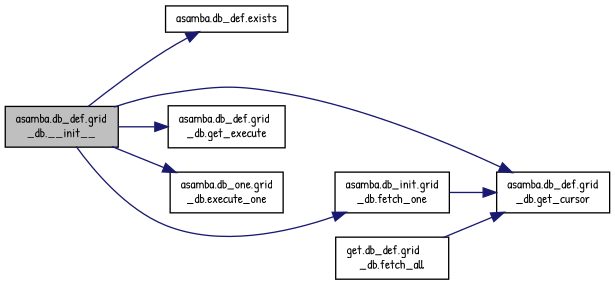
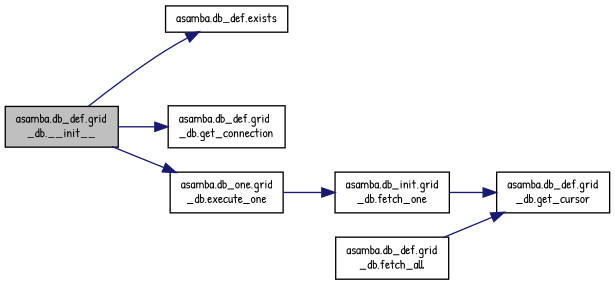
  digraph {
    fontname="Patrick Hand"
    rankdir=LR
    node [color=black fillcolor=white fontname="Patrick Hand" fontsize=10 shape=record style=filled]
    edge [color=midnightblue fontname="Patrick Hand" fontsize=10 labelfontname=Helvetica labelfontsize=10 style=solid]
    n1 [fillcolor=grey75 fontcolor=black height=0.2 label="asamba.db_def.grid\l_db.__init__" width=0.4]
    n2 [height=0.2 label="asamba.db_def.exists" width=0.4]
    n3 [height=0.2 label="asamba.db_def.grid\l_db.get_cursor" width=0.4]
-   n4 [height=0.2 label="asamba.db_def.grid\l_db.get_execute" width=0.4]
+   n4 [height=0.2 label="asamba.db_def.grid\l_db.get_connection" width=0.4]
    n5 [height=0.2 label="asamba.db_one.grid\l_db.execute_one" width=0.4]
    n6 [height=0.2 label="asamba.db_init.grid\l_db.fetch_one" width=0.4]
-   n7 [height=0.2 label="get.db_def.grid\l_db.fetch_all" width=0.4]
+   n7 [height=0.2 label="asamba.db_def.grid\l_db.fetch_all" width=0.4]
    n1 -> n2
-   n1 -> n3
    n1 -> n4
    n1 -> n5
-   n1 -> n6
+   n5 -> n6
    n6 -> n3
    n7 -> n3
  }
